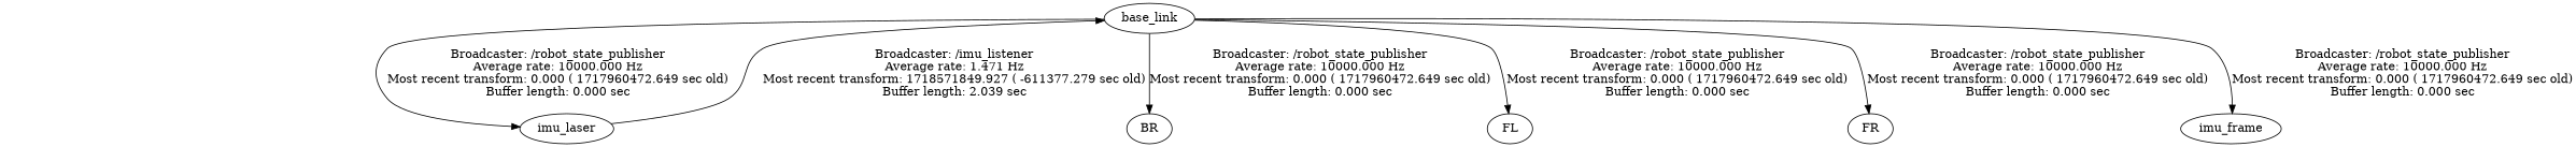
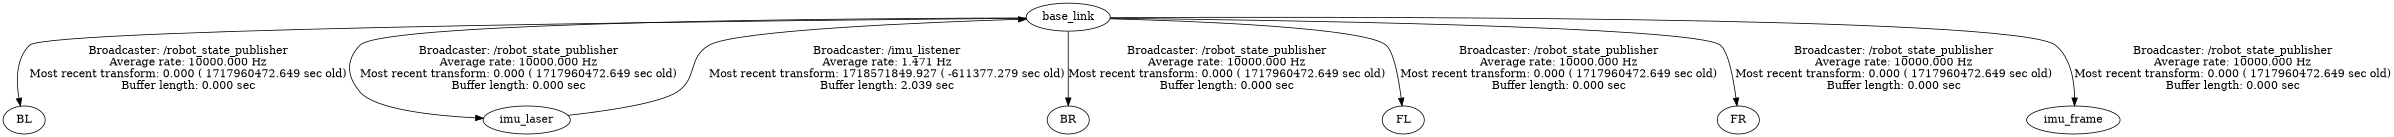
  digraph {
    base_link
+   BL
    n3 [label=imu_laser]
    BR
    FL
    FR
    n7 [label=imu_frame]
+   base_link -> BL [label="Broadcaster: /robot_state_publisher\nAverage rate: 10000.000 Hz\nMost recent transform: 0.000 ( 1717960472.649 sec old)\nBuffer length: 0.000 sec\n"]
    base_link -> n3 [label="Broadcaster: /robot_state_publisher\nAverage rate: 10000.000 Hz\nMost recent transform: 0.000 ( 1717960472.649 sec old)\nBuffer length: 0.000 sec\n"]
    base_link -> BR [label="Broadcaster: /robot_state_publisher\nAverage rate: 10000.000 Hz\nMost recent transform: 0.000 ( 1717960472.649 sec old)\nBuffer length: 0.000 sec\n"]
    base_link -> FL [label="Broadcaster: /robot_state_publisher\nAverage rate: 10000.000 Hz\nMost recent transform: 0.000 ( 1717960472.649 sec old)\nBuffer length: 0.000 sec\n"]
    base_link -> FR [label="Broadcaster: /robot_state_publisher\nAverage rate: 10000.000 Hz\nMost recent transform: 0.000 ( 1717960472.649 sec old)\nBuffer length: 0.000 sec\n"]
    base_link -> n7 [label="Broadcaster: /robot_state_publisher\nAverage rate: 10000.000 Hz\nMost recent transform: 0.000 ( 1717960472.649 sec old)\nBuffer length: 0.000 sec\n"]
    n3 -> base_link [label="Broadcaster: /imu_listener\nAverage rate: 1.471 Hz\nMost recent transform: 1718571849.927 ( -611377.279 sec old)\nBuffer length: 2.039 sec\n"]
  }
